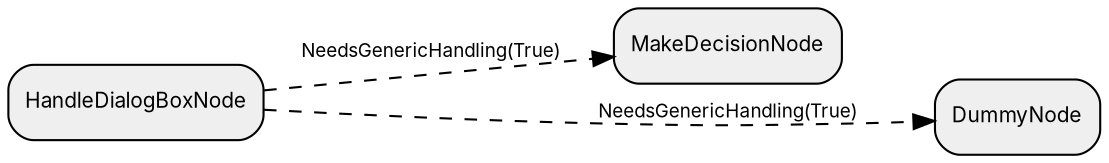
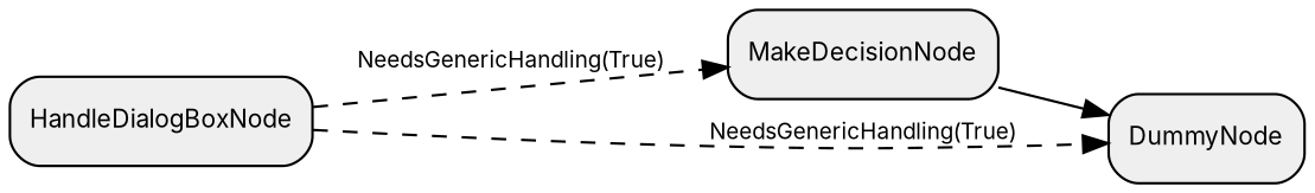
  digraph {
    compound=true
    fontname=Inter
    rankdir=LR
    node [fillcolor="#EFEFEF" fontname=Inter fontsize=10 shape=box style="rounded,filled"]
    edge [fontname=Inter fontsize=9 style=dashed]
    n1 [label=MakeDecisionNode]
    n2 [label=DummyNode]
    n3 [label=HandleDialogBoxNode]
+   n1 -> n2 [style=solid]
    n3 -> n1 [label="NeedsGenericHandling(True)"]
    n3 -> n2 [label="NeedsGenericHandling(True)"]
  }
